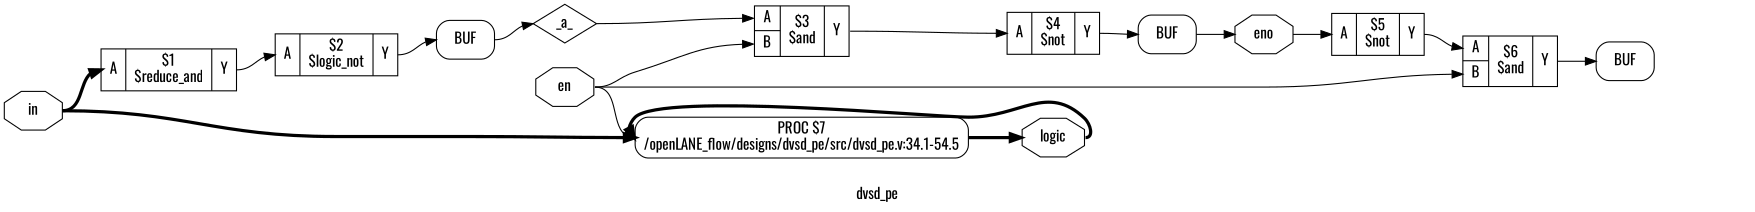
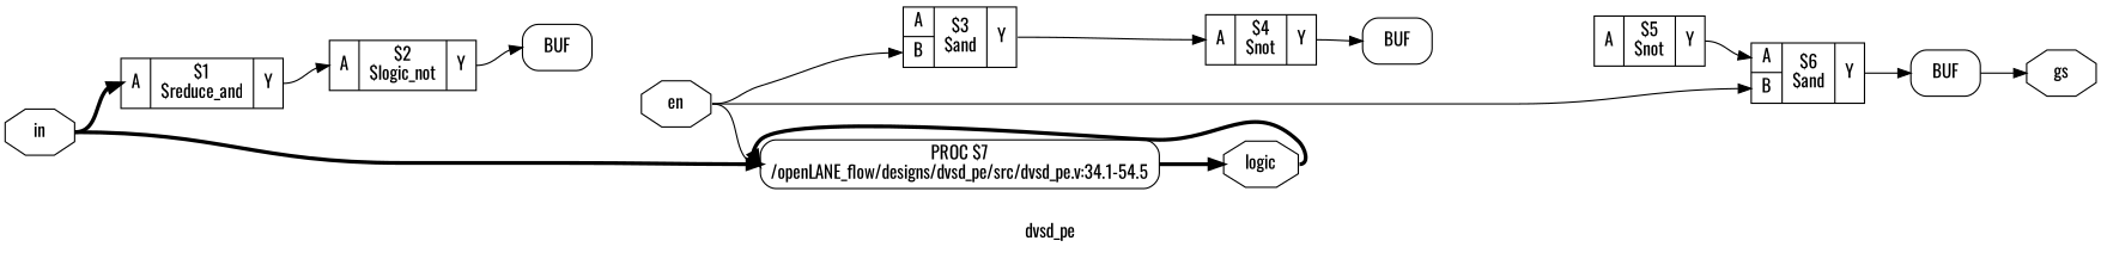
  digraph {
    fontname=Oswald
    label=dvsd_pe
    rankdir=LR
    remincross=true
    node [fontname=Oswald shape=record]
    edge [color=black fontname=Oswald headport=w tailport=e]
-   n1 [color=black fontcolor=black label=_a_ shape=diamond]
    n2 [label="{{<p16> A|<p17> B}|$3\n$and|{<p18> Y}}"]
    n3 [label="{{<p16> A}|$4\n$not|{<p18> Y}}"]
    n4 [color=black fontcolor=black label=logic shape=octagon]
    n5 [label="PROC $7\n/openLANE_flow/designs/dvsd_pe/src/dvsd_pe.v:34.1-54.5" shape=box style=rounded]
-   n7 [color=black fontcolor=black label=eno shape=octagon]
+   n6 [color=black fontcolor=black label=gs shape=octagon]
    n8 [label="{{<p16> A}|$5\n$not|{<p18> Y}}"]
    n9 [label="{{<p16> A|<p17> B}|$6\n$and|{<p18> Y}}"]
    n10 [color=black fontcolor=black label=in shape=octagon]
    n11 [label="{{<p16> A}|$1\n$reduce_and|{<p18> Y}}"]
    n12 [label="{{<p16> A}|$2\n$logic_not|{<p18> Y}}"]
    n13 [color=black fontcolor=black label=en shape=octagon]
    n14 [label=BUF shape=box style=rounded]
    n15 [label=BUF shape=box style=rounded]
    n16 [label=BUF shape=box style=rounded]
-   n1 -> n2 [headport="p16:w"]
    n2 -> n3 [headport="p16:w" tailport="p18:e"]
    n3 -> n15 [headport="w:w" tailport="p18:e"]
    n4 -> n5 [style="setlinewidth(3)"]
    n5 -> n4 [style="setlinewidth(3)"]
-   n7 -> n8 [headport="p16:w"]
    n8 -> n9 [headport="p16:w" tailport="p18:e"]
    n9 -> n14 [headport="w:w" tailport="p18:e"]
    n10 -> n5 [style="setlinewidth(3)"]
    n10 -> n11 [headport="p16:w" style="setlinewidth(3)"]
    n11 -> n12 [headport="p16:w" tailport="p18:e"]
    n12 -> n16 [headport="w:w" tailport="p18:e"]
    n13 -> n2 [headport="p17:w"]
    n13 -> n5
    n13 -> n9 [headport="p17:w"]
-   n15 -> n7 [tailport="e:e"]
-   n16 -> n1 [tailport="e:e"]
+   n14 -> n6 [tailport="e:e"]
  }
